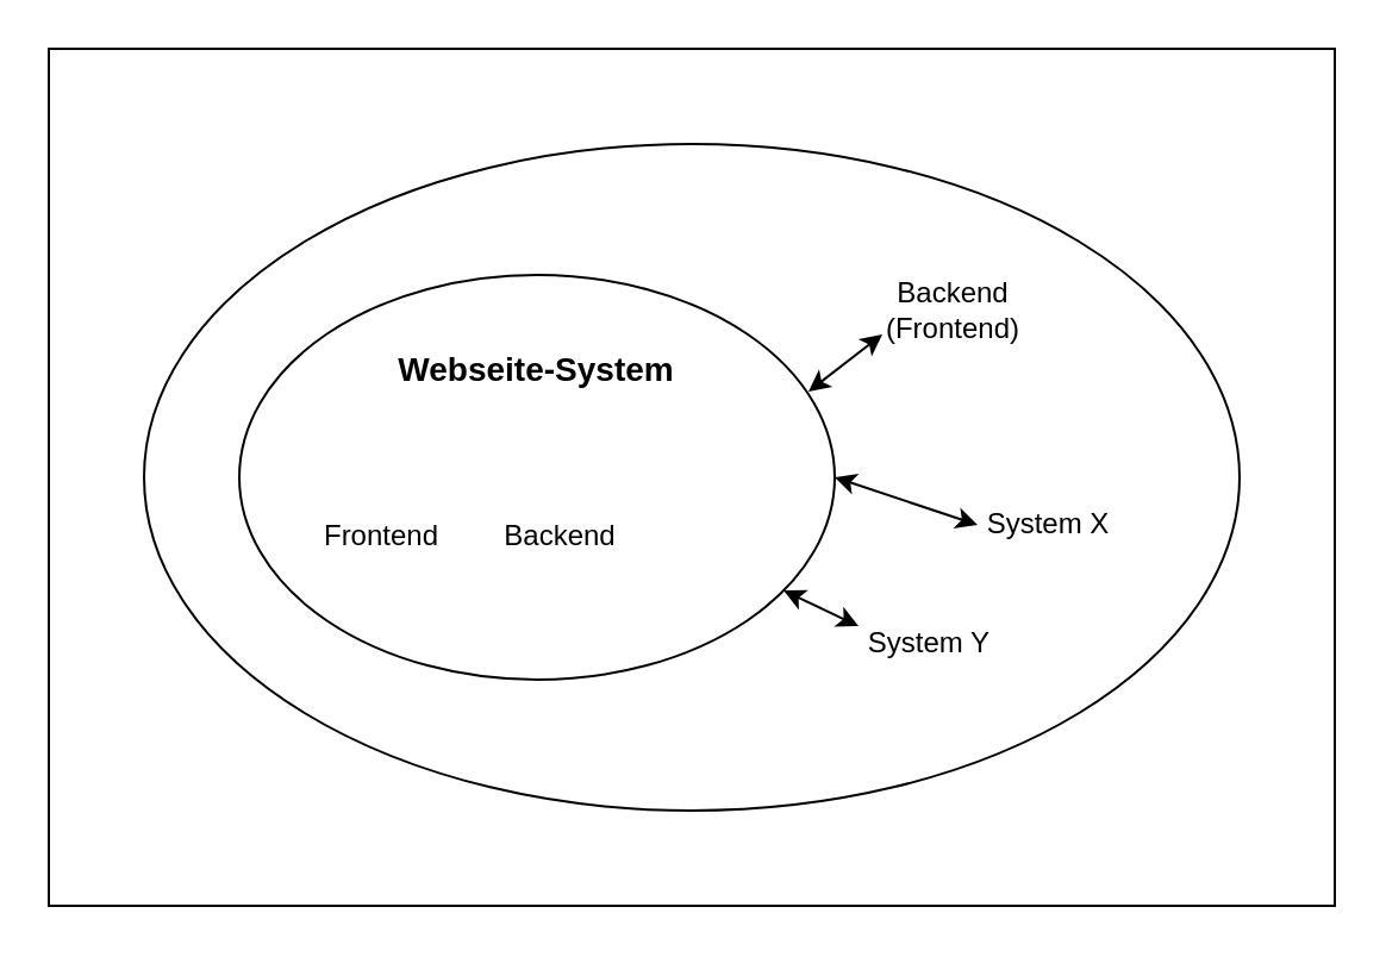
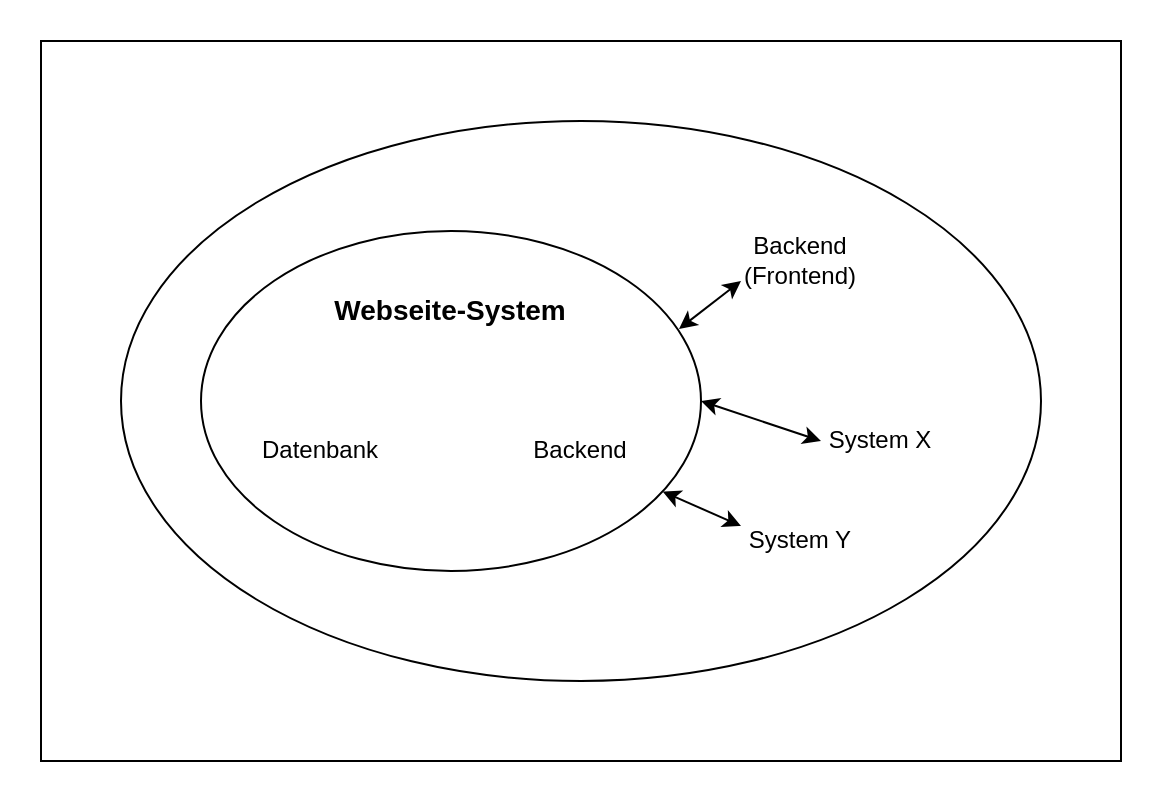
  <mxCell id="0" />
  <mxCell id="1" parent="0" />
  <mxCell id="2" value="" style="rounded=0;whiteSpace=wrap;html=1;fontSize=14;fillColor=none;" vertex="1" parent="1"><mxGeometry width="540" height="360" as="geometry" x="20" y="20" /></mxCell>
  <mxCell id="3" value="" style="ellipse;whiteSpace=wrap;html=1;" vertex="1" parent="1"><mxGeometry x="60" y="60" width="460" height="280" as="geometry" /></mxCell>
  <mxCell id="4" value="" style="ellipse;whiteSpace=wrap;html=1;" vertex="1" parent="1"><mxGeometry x="100" y="115" width="250" height="170" as="geometry" /></mxCell>
  <mxCell id="5" value="Backend&lt;br&gt;(Frontend)" style="text;html=1;strokeColor=none;fillColor=none;align=center;verticalAlign=middle;whiteSpace=wrap;rounded=0;" vertex="1" parent="1"><mxGeometry x="370" y="115" width="60" height="30" as="geometry" /></mxCell>
  <mxCell id="6" value="System X" style="text;html=1;strokeColor=none;fillColor=none;align=center;verticalAlign=middle;whiteSpace=wrap;rounded=0;" vertex="1" parent="1"><mxGeometry x="410" y="205" width="60" height="30" as="geometry" /></mxCell>
- <mxCell id="7" value="System Y" style="text;html=1;strokeColor=none;fillColor=none;align=center;verticalAlign=middle;whiteSpace=wrap;rounded=0;" vertex="1" parent="1"><mxGeometry x="360" y="255" width="60" height="30" as="geometry" /></mxCell>
+ <mxCell id="7" value="System Y" style="text;html=1;strokeColor=none;fillColor=none;align=center;verticalAlign=middle;whiteSpace=wrap;rounded=0;" vertex="1" parent="1"><mxGeometry x="370" y="255" width="60" height="30" as="geometry" /></mxCell>
  <mxCell id="8" value="&lt;b&gt;&lt;font style=&quot;font-size: 14px&quot;&gt;Webseite-System&lt;/font&gt;&lt;/b&gt;" style="text;html=1;strokeColor=none;fillColor=none;align=center;verticalAlign=middle;whiteSpace=wrap;rounded=0;" vertex="1" parent="1"><mxGeometry x="160" y="140" width="130" height="30" as="geometry" /></mxCell>
- <mxCell id="9" value="Frontend" style="text;html=1;strokeColor=none;fillColor=none;align=center;verticalAlign=middle;whiteSpace=wrap;rounded=0;" vertex="1" parent="1"><mxGeometry x="130" y="210" width="60" height="30" as="geometry" /></mxCell>
- <mxCell id="10" value="Backend" style="text;html=1;strokeColor=none;fillColor=none;align=center;verticalAlign=middle;whiteSpace=wrap;rounded=0;" vertex="1" parent="1"><mxGeometry x="205" y="210" width="60" height="30" as="geometry" /></mxCell>
+ <mxCell id="9" value="Datenbank" style="text;html=1;strokeColor=none;fillColor=none;align=center;verticalAlign=middle;whiteSpace=wrap;rounded=0;" vertex="1" parent="1"><mxGeometry x="130" y="210" width="60" height="30" as="geometry" /></mxCell>
+ <mxCell id="10" value="Backend" style="text;html=1;strokeColor=none;fillColor=none;align=center;verticalAlign=middle;whiteSpace=wrap;rounded=0;" vertex="1" parent="1"><mxGeometry x="260" y="210" width="60" height="30" as="geometry" /></mxCell>
  <mxCell id="11" value="" style="endArrow=classic;startArrow=classic;html=1;rounded=0;fontSize=14;exitX=0.956;exitY=0.288;exitDx=0;exitDy=0;exitPerimeter=0;" edge="1" parent="1" source="4"><mxGeometry width="50" height="50" relative="1" as="geometry"><mxPoint x="330" y="180" as="sourcePoint" /><mxPoint x="370" y="140" as="targetPoint" /></mxGeometry></mxCell>
  <mxCell id="12" value="" style="endArrow=classic;startArrow=classic;html=1;rounded=0;fontSize=14;entryX=0;entryY=0.5;entryDx=0;entryDy=0;exitX=1;exitY=0.5;exitDx=0;exitDy=0;" edge="1" parent="1" source="4" target="6"><mxGeometry width="50" height="50" relative="1" as="geometry"><mxPoint x="310" y="230" as="sourcePoint" /><mxPoint x="360" y="180" as="targetPoint" /></mxGeometry></mxCell>
  <mxCell id="13" value="" style="endArrow=classic;startArrow=classic;html=1;rounded=0;fontSize=14;exitX=0;exitY=0.25;exitDx=0;exitDy=0;" edge="1" parent="1" source="7" target="4"><mxGeometry width="50" height="50" relative="1" as="geometry"><mxPoint x="240" y="290" as="sourcePoint" /><mxPoint x="290" y="240" as="targetPoint" /></mxGeometry></mxCell>
